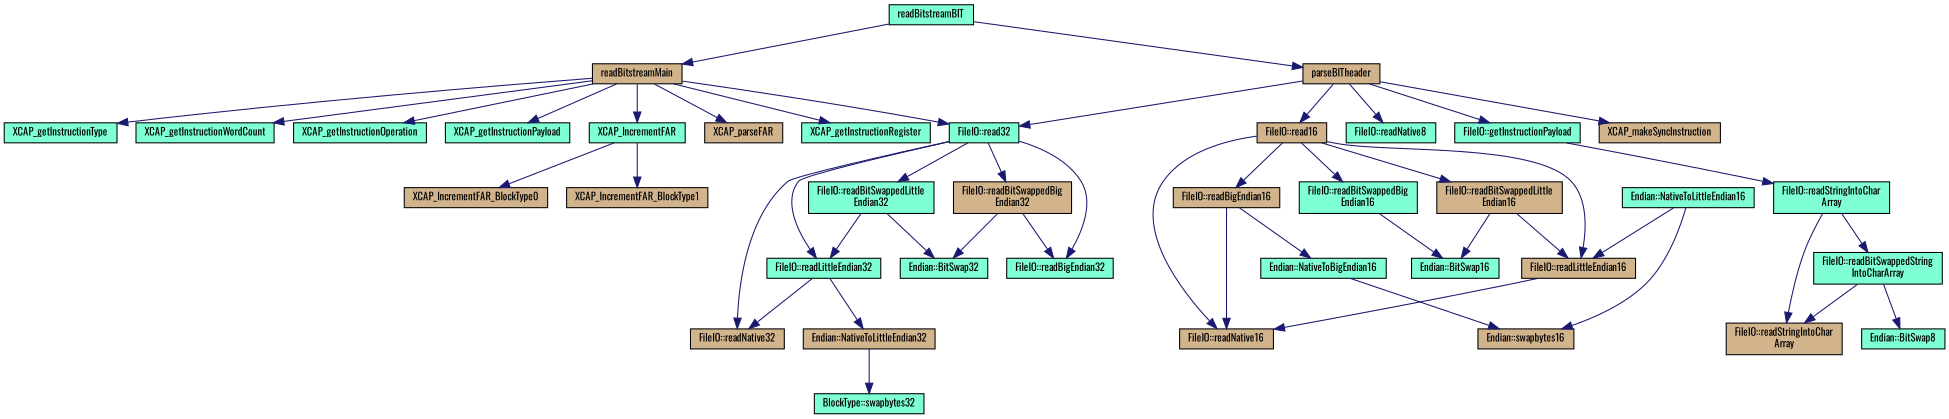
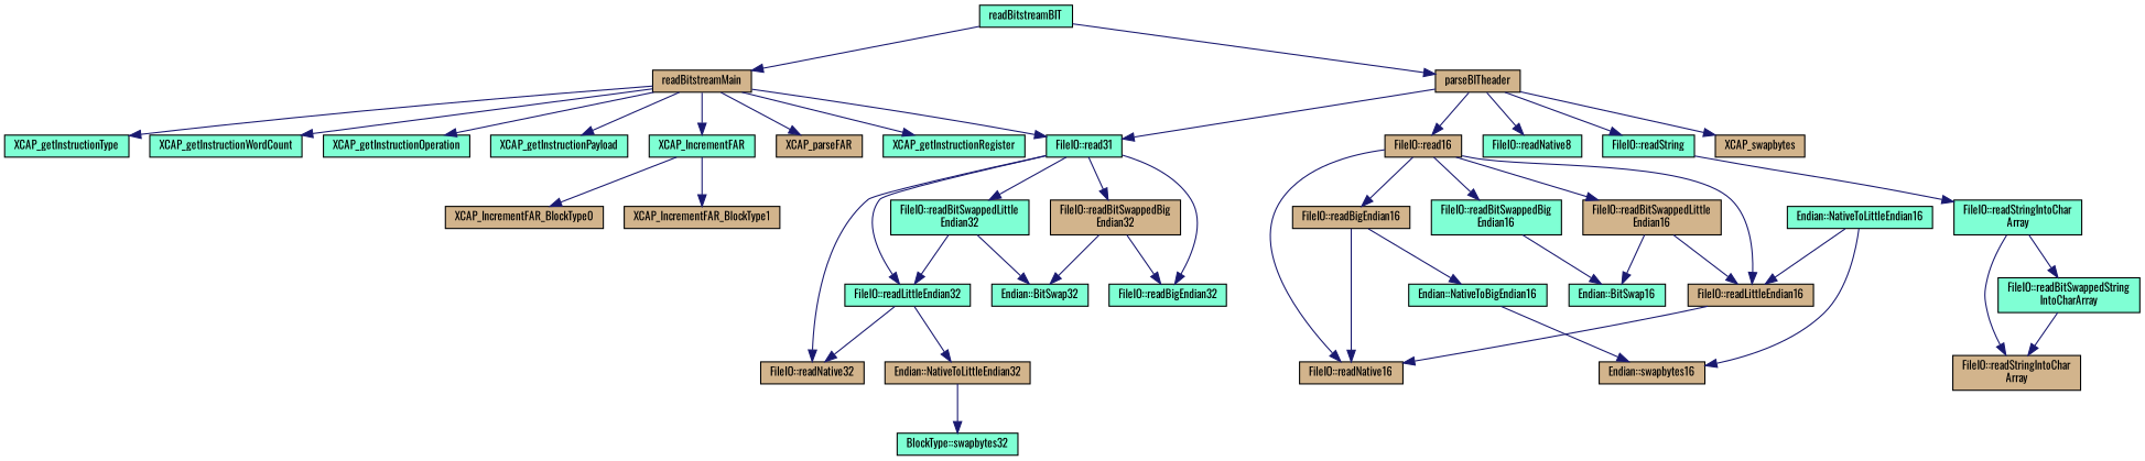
  digraph {
    fontname=Oswald
    rankdir=TB
    node [color=black fillcolor=aquamarine fontname=Oswald fontsize=10 shape=record style=filled]
    edge [color=midnightblue fontname=Oswald fontsize=10 labelfontname=Helvetica labelfontsize=10 style=solid]
    n1 [fontcolor=black height=0.2 label=readBitstreamBIT width=0.4]
    n2 [fillcolor=tan height=0.2 label=parseBITheader width=0.4]
    n3 [fillcolor=tan height=0.2 label=readBitstreamMain width=0.4]
    n4 [fillcolor=tan height=0.2 label="FileIO::read16" width=0.4]
-   n5 [height=0.2 label="FileIO::read32" width=0.4]
+   n5 [height=0.2 label="FileIO::read31" width=0.4]
    n6 [height=0.2 label="FileIO::readNative8" width=0.4]
-   n7 [height=0.2 label="FileIO::getInstructionPayload" width=0.4]
-   n8 [fillcolor=tan height=0.2 label=XCAP_makeSyncInstruction width=0.4]
+   n7 [height=0.2 label="FileIO::readString" width=0.4]
+   n8 [fillcolor=tan height=0.2 label=XCAP_swapbytes width=0.4]
    n9 [height=0.2 label=XCAP_getInstructionOperation width=0.4]
    n10 [height=0.2 label=XCAP_getInstructionPayload width=0.4]
    n11 [height=0.2 label=XCAP_getInstructionRegister width=0.4]
    n12 [height=0.2 label=XCAP_getInstructionType width=0.4]
    n13 [height=0.2 label=XCAP_getInstructionWordCount width=0.4]
    n14 [height=0.2 label=XCAP_IncrementFAR width=0.4]
    n15 [fillcolor=tan height=0.2 label=XCAP_parseFAR width=0.4]
    n16 [fillcolor=tan height=0.2 label="FileIO::readBigEndian16" width=0.4]
    n17 [fillcolor=tan height=0.2 label="FileIO::readNative16" width=0.4]
    n18 [height=0.2 label="FileIO::readBitSwappedBig\lEndian16" width=0.4]
    n19 [fillcolor=tan height=0.2 label="FileIO::readBitSwappedLittle\lEndian16" width=0.4]
    n20 [fillcolor=tan height=0.2 label="FileIO::readLittleEndian16" width=0.4]
    n21 [height=0.2 label="FileIO::readBigEndian32" width=0.4]
    n22 [fillcolor=tan height=0.2 label="FileIO::readNative32" width=0.4]
    n23 [fillcolor=tan height=0.2 label="FileIO::readBitSwappedBig\lEndian32" width=0.4]
    n24 [height=0.2 label="FileIO::readBitSwappedLittle\lEndian32" width=0.4]
    n25 [height=0.2 label="FileIO::readLittleEndian32" width=0.4]
    n26 [height=0.2 label="FileIO::readStringIntoChar\lArray" width=0.4]
    n27 [height=0.2 label="Endian::NativeToBigEndian16" width=0.4]
    n28 [height=0.2 label="Endian::BitSwap16" width=0.4]
    n29 [fillcolor=tan height=0.2 label="Endian::swapbytes16" width=0.4]
    n30 [height=0.2 label="Endian::NativeToLittleEndian16" width=0.4]
    n31 [height=0.2 label="Endian::BitSwap32" width=0.4]
    n32 [fillcolor=tan height=0.2 label="Endian::NativeToLittleEndian32" width=0.4]
    n33 [height=0.2 label="BlockType::swapbytes32" width=0.4]
    n34 [height=0.2 label="FileIO::readBitSwappedString\lIntoCharArray" width=0.4]
    n35 [fillcolor=tan height=0.2 label="FileIO::readStringIntoChar\lArray" width=0.4]
-   n36 [height=0.2 label="Endian::BitSwap8" width=0.4]
    n37 [fillcolor=tan height=0.2 label=XCAP_IncrementFAR_BlockType0 width=0.4]
    n38 [fillcolor=tan height=0.2 label=XCAP_IncrementFAR_BlockType1 width=0.4]
    n1 -> n2
    n1 -> n3
    n2 -> n4
    n2 -> n5
    n2 -> n6
    n2 -> n7
    n2 -> n8
    n3 -> n5
    n3 -> n9
    n3 -> n10
    n3 -> n11
    n3 -> n12
    n3 -> n13
    n3 -> n14
    n3 -> n15
    n4 -> n16
    n4 -> n17
    n4 -> n18
    n4 -> n19
    n4 -> n20
    n5 -> n21
    n5 -> n22
    n5 -> n23
    n5 -> n24
    n5 -> n25
    n7 -> n26
    n14 -> n37
    n14 -> n38
    n16 -> n17
    n16 -> n27
    n18 -> n28
    n19 -> n20
    n19 -> n28
    n20 -> n17
    n23 -> n21
    n23 -> n31
    n24 -> n25
    n24 -> n31
    n25 -> n22
    n25 -> n32
    n26 -> n34
    n26 -> n35
    n27 -> n29
    n30 -> n20
    n30 -> n29
    n32 -> n33
    n34 -> n35
-   n34 -> n36
  }
